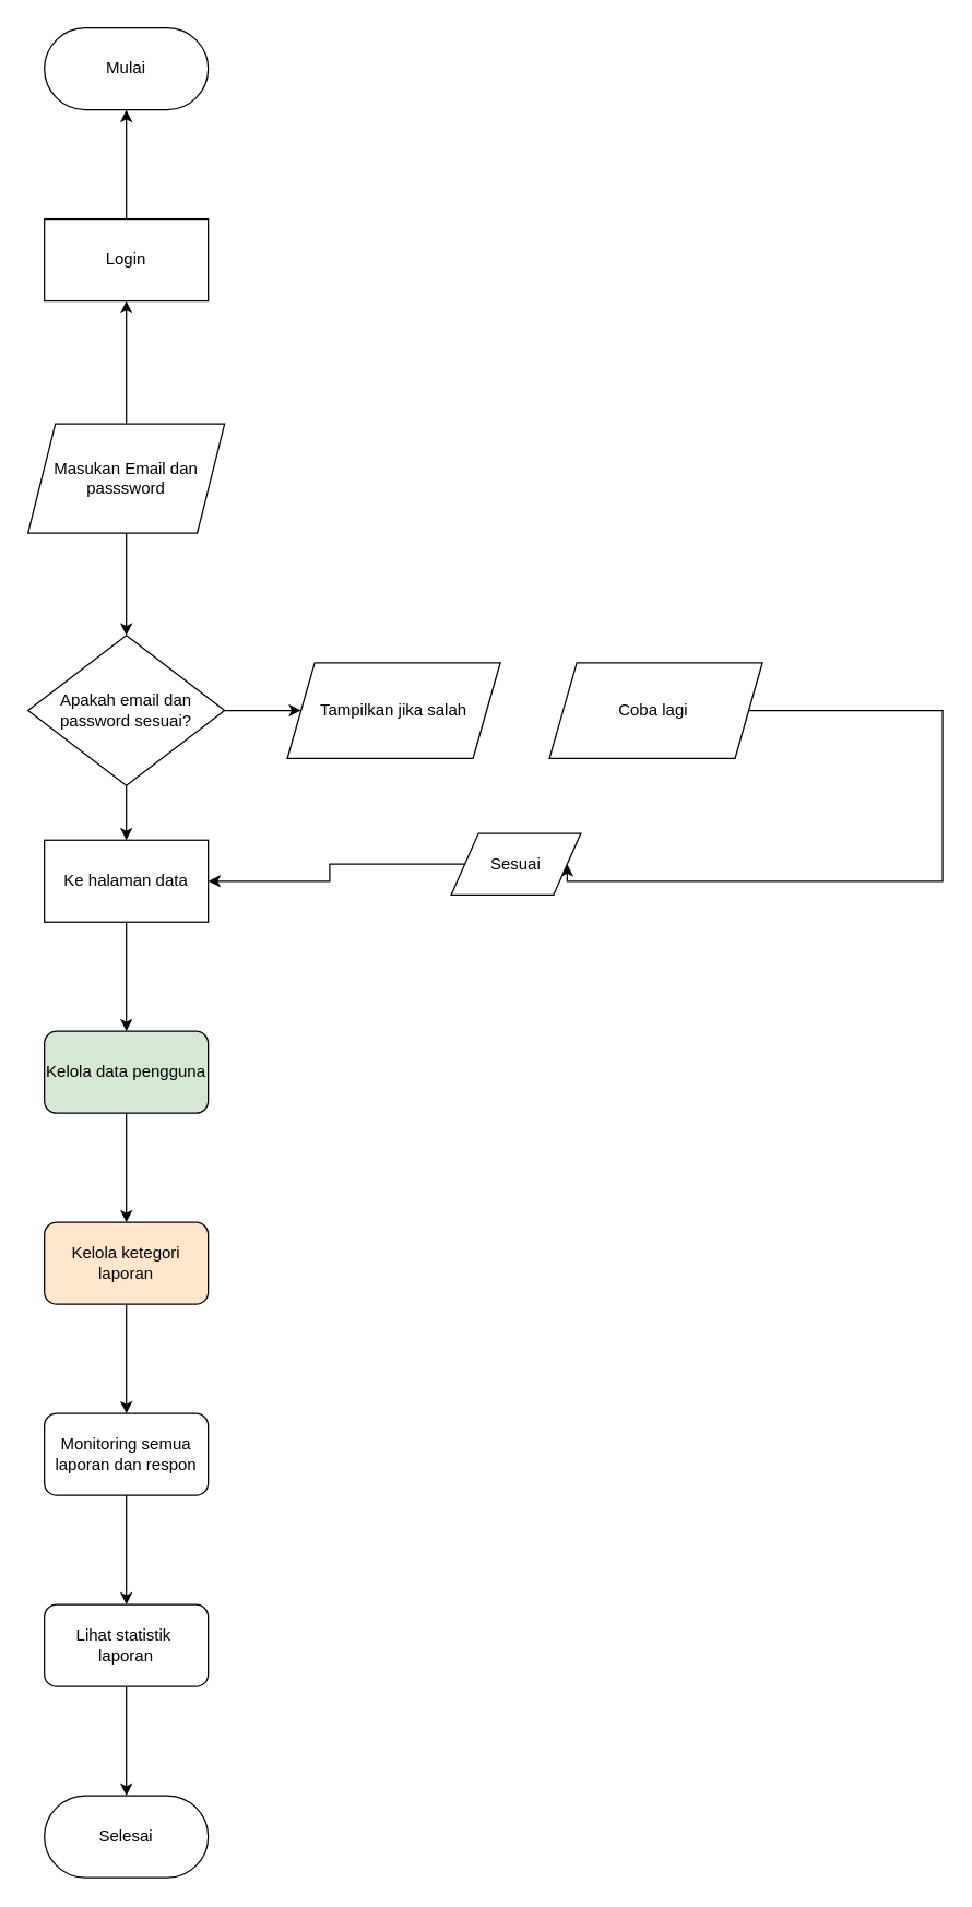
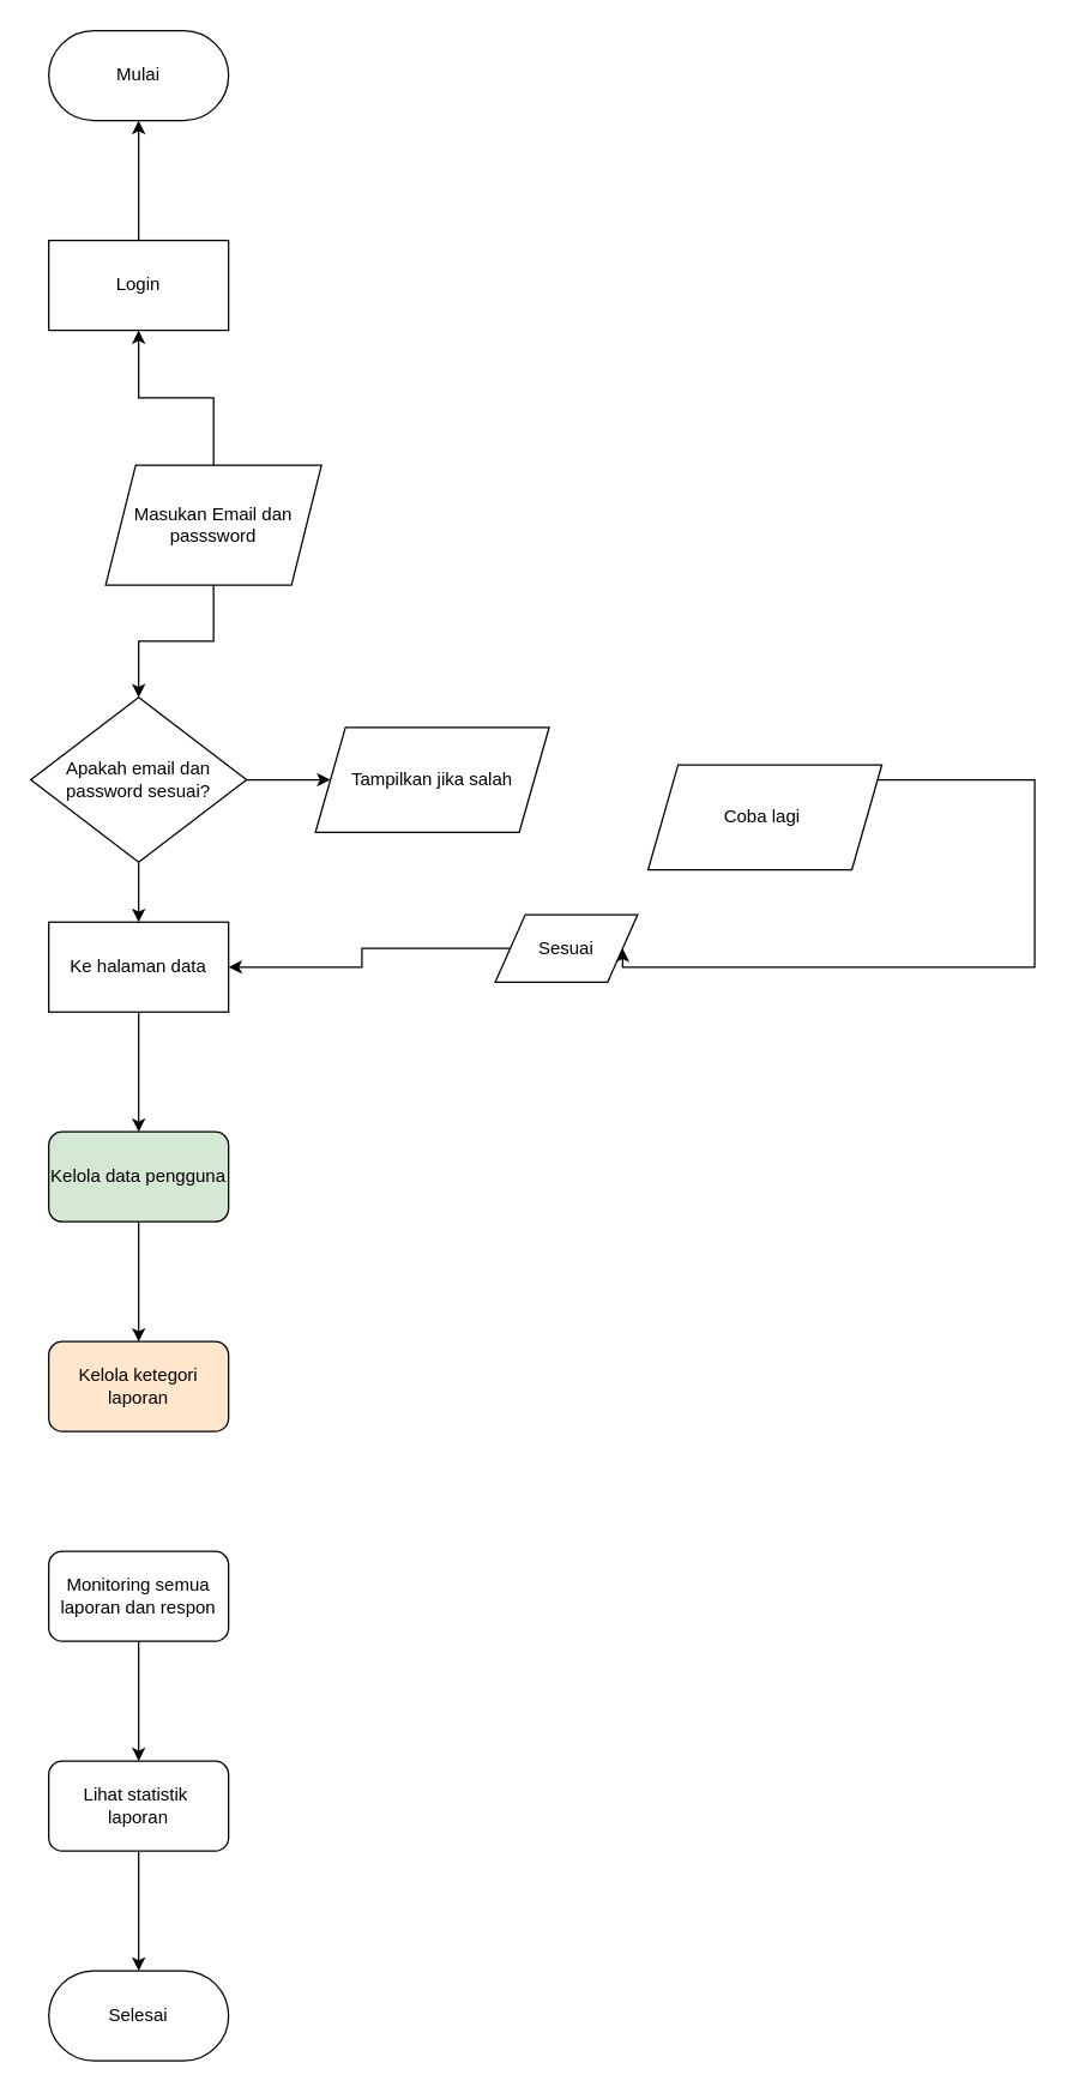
  <mxCell id="0" />
  <mxCell id="1" parent="0" />
  <mxCell id="2" value="" style="edgeStyle=orthogonalEdgeStyle;rounded=0;orthogonalLoop=1;jettySize=auto;html=1;" parent="1" source="4" target="10" edge="1"><mxGeometry relative="1" as="geometry" /></mxCell>
  <mxCell id="3" style="edgeStyle=orthogonalEdgeStyle;rounded=0;orthogonalLoop=1;jettySize=auto;html=1;entryX=0.5;entryY=0;entryDx=0;entryDy=0;" parent="1" source="4" target="7" edge="1"><mxGeometry relative="1" as="geometry" /></mxCell>
- <mxCell id="4" value="Masukan Email dan passsword" style="shape=parallelogram;perimeter=parallelogramPerimeter;whiteSpace=wrap;html=1;fixedSize=1;" parent="1" vertex="1"><mxGeometry x="20" y="310" width="144" height="80" as="geometry" /></mxCell>
+ <mxCell id="4" value="Masukan Email dan passsword" style="shape=parallelogram;perimeter=parallelogramPerimeter;whiteSpace=wrap;html=1;fixedSize=1;" parent="1" vertex="1"><mxGeometry x="70" y="310" width="144" height="80" as="geometry" /></mxCell>
  <mxCell id="5" value="" style="edgeStyle=orthogonalEdgeStyle;rounded=0;orthogonalLoop=1;jettySize=auto;html=1;" parent="1" source="7" target="8" edge="1"><mxGeometry relative="1" as="geometry" /></mxCell>
  <mxCell id="6" value="" style="edgeStyle=orthogonalEdgeStyle;rounded=0;orthogonalLoop=1;jettySize=auto;html=1;" parent="1" source="7" target="15" edge="1"><mxGeometry relative="1" as="geometry" /></mxCell>
  <mxCell id="7" value="Apakah email dan password sesuai?" style="rhombus;whiteSpace=wrap;html=1;" parent="1" vertex="1"><mxGeometry x="20" y="465" width="144" height="110" as="geometry" /></mxCell>
  <mxCell id="8" value="Tampilkan jika salah" style="shape=parallelogram;perimeter=parallelogramPerimeter;whiteSpace=wrap;html=1;fixedSize=1;" parent="1" vertex="1"><mxGeometry x="210" y="485" width="156" height="70" as="geometry" /></mxCell>
  <mxCell id="9" value="" style="edgeStyle=orthogonalEdgeStyle;rounded=0;orthogonalLoop=1;jettySize=auto;html=1;" parent="1" source="10" target="11" edge="1"><mxGeometry relative="1" as="geometry" /></mxCell>
  <mxCell id="10" value="Login" style="whiteSpace=wrap;html=1;" parent="1" vertex="1"><mxGeometry x="32" y="160" width="120" height="60" as="geometry" /></mxCell>
  <mxCell id="11" value="Mulai" style="rounded=1;whiteSpace=wrap;html=1;arcSize=50;" parent="1" vertex="1"><mxGeometry x="32" y="20" width="120" height="60" as="geometry" /></mxCell>
  <mxCell id="12" style="edgeStyle=orthogonalEdgeStyle;rounded=0;orthogonalLoop=1;jettySize=auto;html=1;entryX=1;entryY=0.5;entryDx=0;entryDy=0;" parent="1" source="13" target="17" edge="1"><mxGeometry relative="1" as="geometry"><Array as="points"><mxPoint x="690" y="520" /><mxPoint x="690" y="645" /></Array></mxGeometry></mxCell>
- <mxCell id="13" value="Coba lagi&amp;nbsp;" style="shape=parallelogram;perimeter=parallelogramPerimeter;whiteSpace=wrap;html=1;fixedSize=1;" parent="1" vertex="1"><mxGeometry x="402" y="485" width="156" height="70" as="geometry" /></mxCell>
+ <mxCell id="13" value="Coba lagi&amp;nbsp;" style="shape=parallelogram;perimeter=parallelogramPerimeter;whiteSpace=wrap;html=1;fixedSize=1;" parent="1" vertex="1"><mxGeometry x="432" y="510" width="156" height="70" as="geometry" /></mxCell>
  <mxCell id="14" value="" style="edgeStyle=orthogonalEdgeStyle;rounded=0;orthogonalLoop=1;jettySize=auto;html=1;" edge="1" parent="1" source="15" target="19"><mxGeometry relative="1" as="geometry" /></mxCell>
  <mxCell id="15" value="Ke halaman data" style="whiteSpace=wrap;html=1;" parent="1" vertex="1"><mxGeometry x="32" y="615" width="120" height="60" as="geometry" /></mxCell>
  <mxCell id="16" style="edgeStyle=orthogonalEdgeStyle;rounded=0;orthogonalLoop=1;jettySize=auto;html=1;" parent="1" source="17" target="15" edge="1"><mxGeometry relative="1" as="geometry" /></mxCell>
  <mxCell id="17" value="Sesuai" style="shape=parallelogram;perimeter=parallelogramPerimeter;whiteSpace=wrap;html=1;fixedSize=1;" parent="1" vertex="1"><mxGeometry x="330" y="610" width="95" height="45" as="geometry" /></mxCell>
  <mxCell id="18" value="" style="edgeStyle=orthogonalEdgeStyle;rounded=0;orthogonalLoop=1;jettySize=auto;html=1;" edge="1" parent="1" source="19" target="21"><mxGeometry relative="1" as="geometry" /></mxCell>
  <mxCell id="19" value="Kelola data pengguna" style="rounded=1;whiteSpace=wrap;html=1;fillColor=#d5e8d4;" vertex="1" parent="1"><mxGeometry x="32" y="755" width="120" height="60" as="geometry" /></mxCell>
- <mxCell id="20" value="" style="edgeStyle=orthogonalEdgeStyle;rounded=0;orthogonalLoop=1;jettySize=auto;html=1;" edge="1" parent="1" source="21" target="23"><mxGeometry relative="1" as="geometry" /></mxCell>
  <mxCell id="21" value="Kelola ketegori laporan" style="rounded=1;whiteSpace=wrap;html=1;fillColor=#ffe6cc;" vertex="1" parent="1"><mxGeometry x="32" y="895" width="120" height="60" as="geometry" /></mxCell>
  <mxCell id="22" value="" style="edgeStyle=orthogonalEdgeStyle;rounded=0;orthogonalLoop=1;jettySize=auto;html=1;" edge="1" parent="1" source="23" target="25"><mxGeometry relative="1" as="geometry" /></mxCell>
  <mxCell id="23" value="Monitoring semua laporan dan respon" style="whiteSpace=wrap;html=1;rounded=1;" vertex="1" parent="1"><mxGeometry x="32" y="1035" width="120" height="60" as="geometry" /></mxCell>
  <mxCell id="24" value="" style="edgeStyle=orthogonalEdgeStyle;rounded=0;orthogonalLoop=1;jettySize=auto;html=1;" edge="1" parent="1" source="25" target="26"><mxGeometry relative="1" as="geometry" /></mxCell>
  <mxCell id="25" value="Lihat statistik&amp;nbsp;&lt;div&gt;laporan&lt;/div&gt;" style="whiteSpace=wrap;html=1;rounded=1;" vertex="1" parent="1"><mxGeometry x="32" y="1175" width="120" height="60" as="geometry" /></mxCell>
  <mxCell id="26" value="Selesai" style="whiteSpace=wrap;html=1;rounded=1;arcSize=50;" vertex="1" parent="1"><mxGeometry x="32" y="1315" width="120" height="60" as="geometry" /></mxCell>
